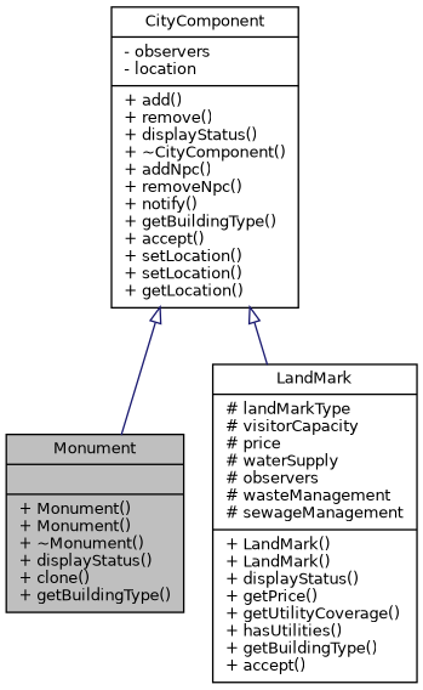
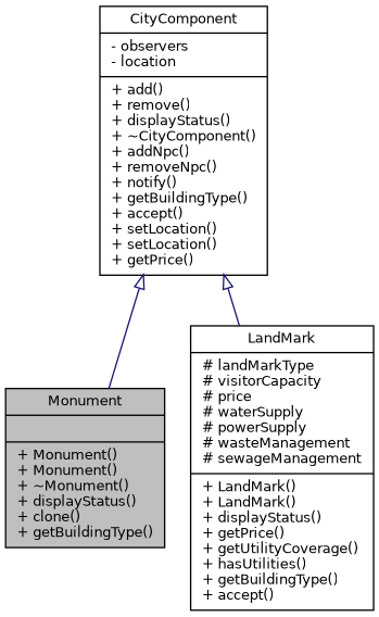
  digraph {
    node [color=black fillcolor=white fontname=Helvetica fontsize=10 shape=record style=filled]
    edge [arrowtail=onormal color=midnightblue dir=back fontname=Helvetica fontsize=10 labelfontname=Helvetica labelfontsize=10 style=solid]
    n1 [fillcolor=grey75 fontcolor=black height=0.2 label="{Monument\n||+ Monument()\l+ Monument()\l+ ~Monument()\l+ displayStatus()\l+ clone()\l+ getBuildingType()\l}" width=0.4]
-   n2 [height=0.2 label="{LandMark\n|# landMarkType\l# visitorCapacity\l# price\l# waterSupply\l# observers\l# wasteManagement\l# sewageManagement\l|+ LandMark()\l+ LandMark()\l+ displayStatus()\l+ getPrice()\l+ getUtilityCoverage()\l+ hasUtilities()\l+ getBuildingType()\l+ accept()\l}" width=0.4]
-   n3 [height=0.2 label="{CityComponent\n|- observers\l- location\l|+ add()\l+ remove()\l+ displayStatus()\l+ ~CityComponent()\l+ addNpc()\l+ removeNpc()\l+ notify()\l+ getBuildingType()\l+ accept()\l+ setLocation()\l+ setLocation()\l+ getLocation()\l}" width=0.4]
+   n2 [height=0.2 label="{LandMark\n|# landMarkType\l# visitorCapacity\l# price\l# waterSupply\l# powerSupply\l# wasteManagement\l# sewageManagement\l|+ LandMark()\l+ LandMark()\l+ displayStatus()\l+ getPrice()\l+ getUtilityCoverage()\l+ hasUtilities()\l+ getBuildingType()\l+ accept()\l}" width=0.4]
+   n3 [height=0.2 label="{CityComponent\n|- observers\l- location\l|+ add()\l+ remove()\l+ displayStatus()\l+ ~CityComponent()\l+ addNpc()\l+ removeNpc()\l+ notify()\l+ getBuildingType()\l+ accept()\l+ setLocation()\l+ setLocation()\l+ getPrice()\l}" width=0.4]
    n3 -> n1
    n3 -> n2
  }
